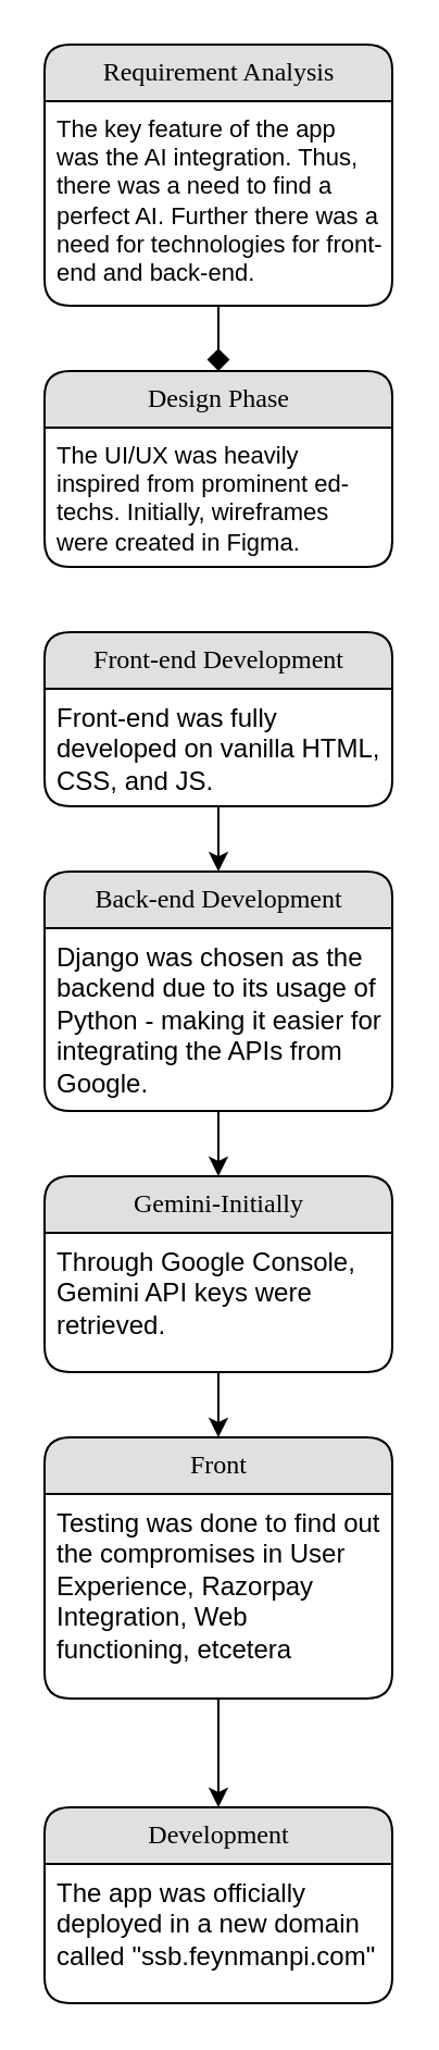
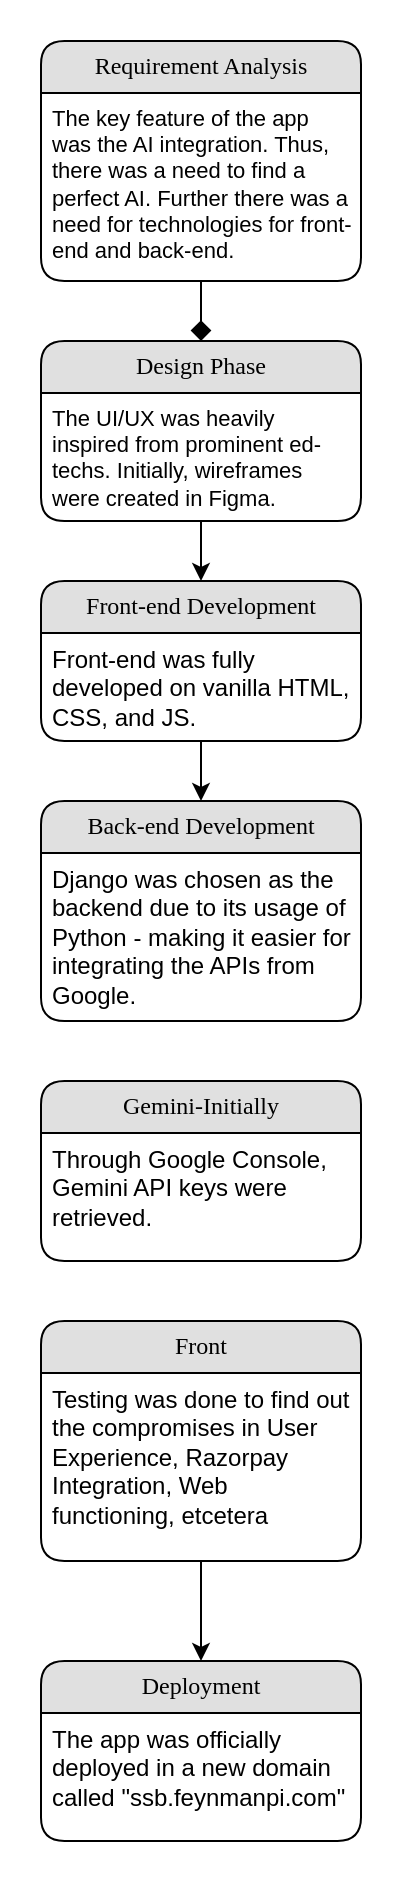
  <mxCell id="0" />
  <mxCell id="1" parent="0" />
  <mxCell id="2" value="Requirement Analysis" style="swimlane;html=1;fontStyle=0;childLayout=stackLayout;horizontal=1;startSize=26;fillColor=#e0e0e0;horizontalStack=0;resizeParent=1;resizeLast=0;collapsible=1;marginBottom=0;swimlaneFillColor=#ffffff;align=center;rounded=1;shadow=0;comic=0;labelBackgroundColor=none;strokeWidth=1;fontFamily=Verdana;fontSize=12" parent="1" vertex="1"><mxGeometry x="20" y="20" width="160" height="120" as="geometry" /></mxCell>
  <mxCell id="3" value="&lt;div style=&quot;font-size: 11px;&quot;&gt;The key feature of the app was the AI integration. Thus, there was a need to find a perfect AI. Further there was a need for technologies for front-end and back-end.&lt;/div&gt;" style="text;html=1;strokeColor=none;fillColor=none;spacingLeft=4;spacingRight=4;whiteSpace=wrap;overflow=hidden;rotatable=0;points=[[0,0.5],[1,0.5]];portConstraint=eastwest;" parent="2" vertex="1"><mxGeometry y="26" width="160" height="84" as="geometry" /></mxCell>
+ <mxCell id="4" style="edgeStyle=orthogonalEdgeStyle;rounded=0;orthogonalLoop=1;jettySize=auto;html=1;entryX=0.5;entryY=0;entryDx=0;entryDy=0;" edge="1" parent="1" source="5" target="17"><mxGeometry relative="1" as="geometry" /></mxCell>
  <mxCell id="5" value="Design Phase" style="swimlane;html=1;fontStyle=0;childLayout=stackLayout;horizontal=1;startSize=26;fillColor=#e0e0e0;horizontalStack=0;resizeParent=1;resizeLast=0;collapsible=1;marginBottom=0;swimlaneFillColor=#ffffff;align=center;rounded=1;shadow=0;comic=0;labelBackgroundColor=none;strokeWidth=1;fontFamily=Verdana;fontSize=12" parent="1" vertex="1"><mxGeometry x="20" y="170" width="160" height="90" as="geometry" /></mxCell>
  <mxCell id="6" value="&lt;div style=&quot;font-size: 11px;&quot;&gt;The UI/UX was heavily inspired from prominent ed-techs.&amp;nbsp;&lt;span style=&quot;background-color: initial;&quot;&gt;Initially,&amp;nbsp;&lt;/span&gt;&lt;span style=&quot;background-color: initial;&quot;&gt;wireframes were created in Figma.&amp;nbsp;&lt;/span&gt;&lt;/div&gt;" style="text;html=1;strokeColor=none;fillColor=none;spacingLeft=4;spacingRight=4;whiteSpace=wrap;overflow=hidden;rotatable=0;points=[[0,0.5],[1,0.5]];portConstraint=eastwest;" parent="5" vertex="1"><mxGeometry y="26" width="160" height="64" as="geometry" /></mxCell>
- <mxCell id="7" style="edgeStyle=orthogonalEdgeStyle;rounded=0;orthogonalLoop=1;jettySize=auto;html=1;entryX=0.5;entryY=0;entryDx=0;entryDy=0;" parent="1" source="8" target="12" edge="1"><mxGeometry relative="1" as="geometry" /></mxCell>
  <mxCell id="8" value="Back-end Development" style="swimlane;html=1;fontStyle=0;childLayout=stackLayout;horizontal=1;startSize=26;fillColor=#e0e0e0;horizontalStack=0;resizeParent=1;resizeLast=0;collapsible=1;marginBottom=0;swimlaneFillColor=#ffffff;align=center;rounded=1;shadow=0;comic=0;labelBackgroundColor=none;strokeWidth=1;fontFamily=Verdana;fontSize=12" parent="1" vertex="1"><mxGeometry x="20" y="400" width="160" height="110" as="geometry" /></mxCell>
  <mxCell id="9" value="Django was chosen as the backend due to its usage of Python - making it easier for integrating the APIs from Google." style="text;html=1;strokeColor=none;fillColor=none;spacingLeft=4;spacingRight=4;whiteSpace=wrap;overflow=hidden;rotatable=0;points=[[0,0.5],[1,0.5]];portConstraint=eastwest;" parent="8" vertex="1"><mxGeometry y="26" width="160" height="84" as="geometry" /></mxCell>
  <mxCell id="10" style="edgeStyle=orthogonalEdgeStyle;html=1;labelBackgroundColor=none;startFill=0;startSize=8;endFill=1;endSize=8;fontFamily=Verdana;fontSize=12;endArrow=diamond;" parent="1" source="2" target="5" edge="1"><mxGeometry relative="1" as="geometry" /></mxCell>
- <mxCell id="11" style="edgeStyle=orthogonalEdgeStyle;rounded=0;orthogonalLoop=1;jettySize=auto;html=1;" edge="1" parent="1" source="12" target="20"><mxGeometry relative="1" as="geometry" /></mxCell>
  <mxCell id="12" value="Gemini-Initially" style="swimlane;html=1;fontStyle=0;childLayout=stackLayout;horizontal=1;startSize=26;fillColor=#e0e0e0;horizontalStack=0;resizeParent=1;resizeLast=0;collapsible=1;marginBottom=0;swimlaneFillColor=#ffffff;align=center;rounded=1;shadow=0;comic=0;labelBackgroundColor=none;strokeWidth=1;fontFamily=Verdana;fontSize=12" parent="1" vertex="1"><mxGeometry x="20" y="540" width="160" height="90" as="geometry" /></mxCell>
  <mxCell id="13" value="Through Google Console, Gemini API keys were retrieved.&amp;nbsp;" style="text;html=1;strokeColor=none;fillColor=none;spacingLeft=4;spacingRight=4;whiteSpace=wrap;overflow=hidden;rotatable=0;points=[[0,0.5],[1,0.5]];portConstraint=eastwest;" parent="12" vertex="1"><mxGeometry y="26" width="160" height="64" as="geometry" /></mxCell>
- <mxCell id="14" value="Development" style="swimlane;html=1;fontStyle=0;childLayout=stackLayout;horizontal=1;startSize=26;fillColor=#e0e0e0;horizontalStack=0;resizeParent=1;resizeLast=0;collapsible=1;marginBottom=0;swimlaneFillColor=#ffffff;align=center;rounded=1;shadow=0;comic=0;labelBackgroundColor=none;strokeWidth=1;fontFamily=Verdana;fontSize=12" parent="1" vertex="1"><mxGeometry x="20" y="830" width="160" height="90" as="geometry" /></mxCell>
+ <mxCell id="14" value="Deployment" style="swimlane;html=1;fontStyle=0;childLayout=stackLayout;horizontal=1;startSize=26;fillColor=#e0e0e0;horizontalStack=0;resizeParent=1;resizeLast=0;collapsible=1;marginBottom=0;swimlaneFillColor=#ffffff;align=center;rounded=1;shadow=0;comic=0;labelBackgroundColor=none;strokeWidth=1;fontFamily=Verdana;fontSize=12" parent="1" vertex="1"><mxGeometry x="20" y="830" width="160" height="90" as="geometry" /></mxCell>
  <mxCell id="15" value="The app was officially deployed in a new domain called &quot;ssb.feynmanpi.com&quot;&amp;nbsp;" style="text;html=1;strokeColor=none;fillColor=none;spacingLeft=4;spacingRight=4;whiteSpace=wrap;overflow=hidden;rotatable=0;points=[[0,0.5],[1,0.5]];portConstraint=eastwest;" parent="14" vertex="1"><mxGeometry y="26" width="160" height="64" as="geometry" /></mxCell>
  <mxCell id="16" style="edgeStyle=orthogonalEdgeStyle;rounded=0;orthogonalLoop=1;jettySize=auto;html=1;entryX=0.5;entryY=0;entryDx=0;entryDy=0;" edge="1" parent="1" source="17" target="8"><mxGeometry relative="1" as="geometry" /></mxCell>
  <mxCell id="17" value="Front-end Development" style="swimlane;html=1;fontStyle=0;childLayout=stackLayout;horizontal=1;startSize=26;fillColor=#e0e0e0;horizontalStack=0;resizeParent=1;resizeLast=0;collapsible=1;marginBottom=0;swimlaneFillColor=#ffffff;align=center;rounded=1;shadow=0;comic=0;labelBackgroundColor=none;strokeWidth=1;fontFamily=Verdana;fontSize=12" vertex="1" parent="1"><mxGeometry x="20" y="290" width="160" height="80" as="geometry" /></mxCell>
  <mxCell id="18" value="Front-end was fully developed on vanilla HTML, CSS, and JS." style="text;html=1;strokeColor=none;fillColor=none;spacingLeft=4;spacingRight=4;whiteSpace=wrap;overflow=hidden;rotatable=0;points=[[0,0.5],[1,0.5]];portConstraint=eastwest;" vertex="1" parent="17"><mxGeometry y="26" width="160" height="54" as="geometry" /></mxCell>
  <mxCell id="19" style="edgeStyle=orthogonalEdgeStyle;rounded=0;orthogonalLoop=1;jettySize=auto;html=1;entryX=0.5;entryY=0;entryDx=0;entryDy=0;" edge="1" parent="1" source="20" target="14"><mxGeometry relative="1" as="geometry" /></mxCell>
  <mxCell id="20" value="Front" style="swimlane;html=1;fontStyle=0;childLayout=stackLayout;horizontal=1;startSize=26;fillColor=#e0e0e0;horizontalStack=0;resizeParent=1;resizeLast=0;collapsible=1;marginBottom=0;swimlaneFillColor=#ffffff;align=center;rounded=1;shadow=0;comic=0;labelBackgroundColor=none;strokeWidth=1;fontFamily=Verdana;fontSize=12" vertex="1" parent="1"><mxGeometry x="20" y="660" width="160" height="120" as="geometry" /></mxCell>
  <mxCell id="21" value="Testing was done to find out the compromises in User Experience, Razorpay Integration, Web functioning, etcetera&amp;nbsp; &amp;nbsp;" style="text;html=1;strokeColor=none;fillColor=none;spacingLeft=4;spacingRight=4;whiteSpace=wrap;overflow=hidden;rotatable=0;points=[[0,0.5],[1,0.5]];portConstraint=eastwest;" vertex="1" parent="20"><mxGeometry y="26" width="160" height="94" as="geometry" /></mxCell>
